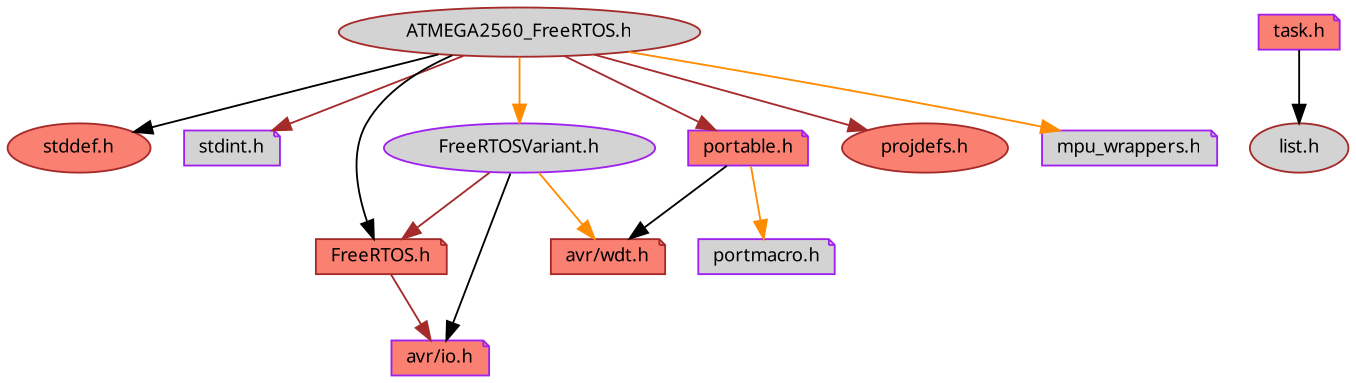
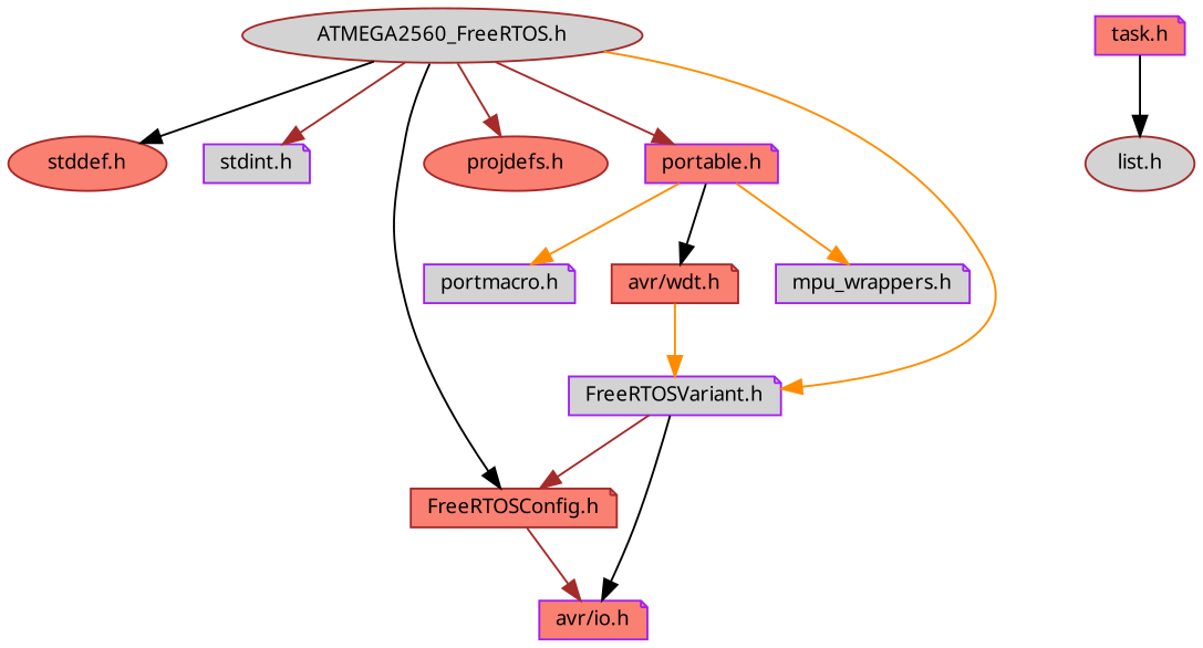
  digraph {
    fontname="Noto Sans"
    node [color=purple fillcolor=salmon fontname="Noto Sans" fontsize=10 shape=note style=filled]
    edge [color=black fontname="Noto Sans" fontsize=10 labelfontname=Helvetica labelfontsize=10 style=solid]
    n1 [color=brown fillcolor=lightgrey fontcolor=black height=0.2 label="ATMEGA2560_FreeRTOS.h" shape=ellipse width=0.4]
    n2 [color=brown height=0.2 label="stddef.h" shape=ellipse width=0.4]
    n3 [fillcolor=lightgrey height=0.2 label="stdint.h" width=0.4]
-   n4 [color=brown height=0.2 label="FreeRTOS.h" width=0.4]
+   n4 [color=brown height=0.2 label="FreeRTOSConfig.h" width=0.4]
    n5 [color=brown height=0.2 label="projdefs.h" shape=ellipse width=0.4]
    n6 [height=0.2 label="portable.h" width=0.4]
-   n7 [fillcolor=lightgrey height=0.2 label="FreeRTOSVariant.h" shape=ellipse width=0.4]
+   n7 [fillcolor=lightgrey height=0.2 label="FreeRTOSVariant.h" width=0.4]
    n8 [height=0.2 label="avr/io.h" width=0.4]
    n9 [fillcolor=lightgrey height=0.2 label="portmacro.h" width=0.4]
    n10 [color=brown height=0.2 label="avr/wdt.h" width=0.4]
    n11 [fillcolor=lightgrey height=0.2 label="mpu_wrappers.h" width=0.4]
    n12 [height=0.2 label="task.h" width=0.4]
    n13 [color=brown fillcolor=lightgrey height=0.2 label="list.h" shape=ellipse width=0.4]
    n1 -> n2
    n1 -> n3 [color=brown]
    n1 -> n4
    n1 -> n5 [color=brown]
    n1 -> n6 [color=brown]
    n1 -> n7 [color=darkorange]
    n4 -> n8 [color=brown]
    n6 -> n9 [color=darkorange]
    n6 -> n10
-   n1 -> n11 [color=darkorange]
+   n6 -> n11 [color=darkorange]
    n7 -> n4 [color=brown]
    n7 -> n8
-   n7 -> n10 [color=darkorange]
+   n10 -> n7 [color=darkorange]
    n12 -> n13
  }
